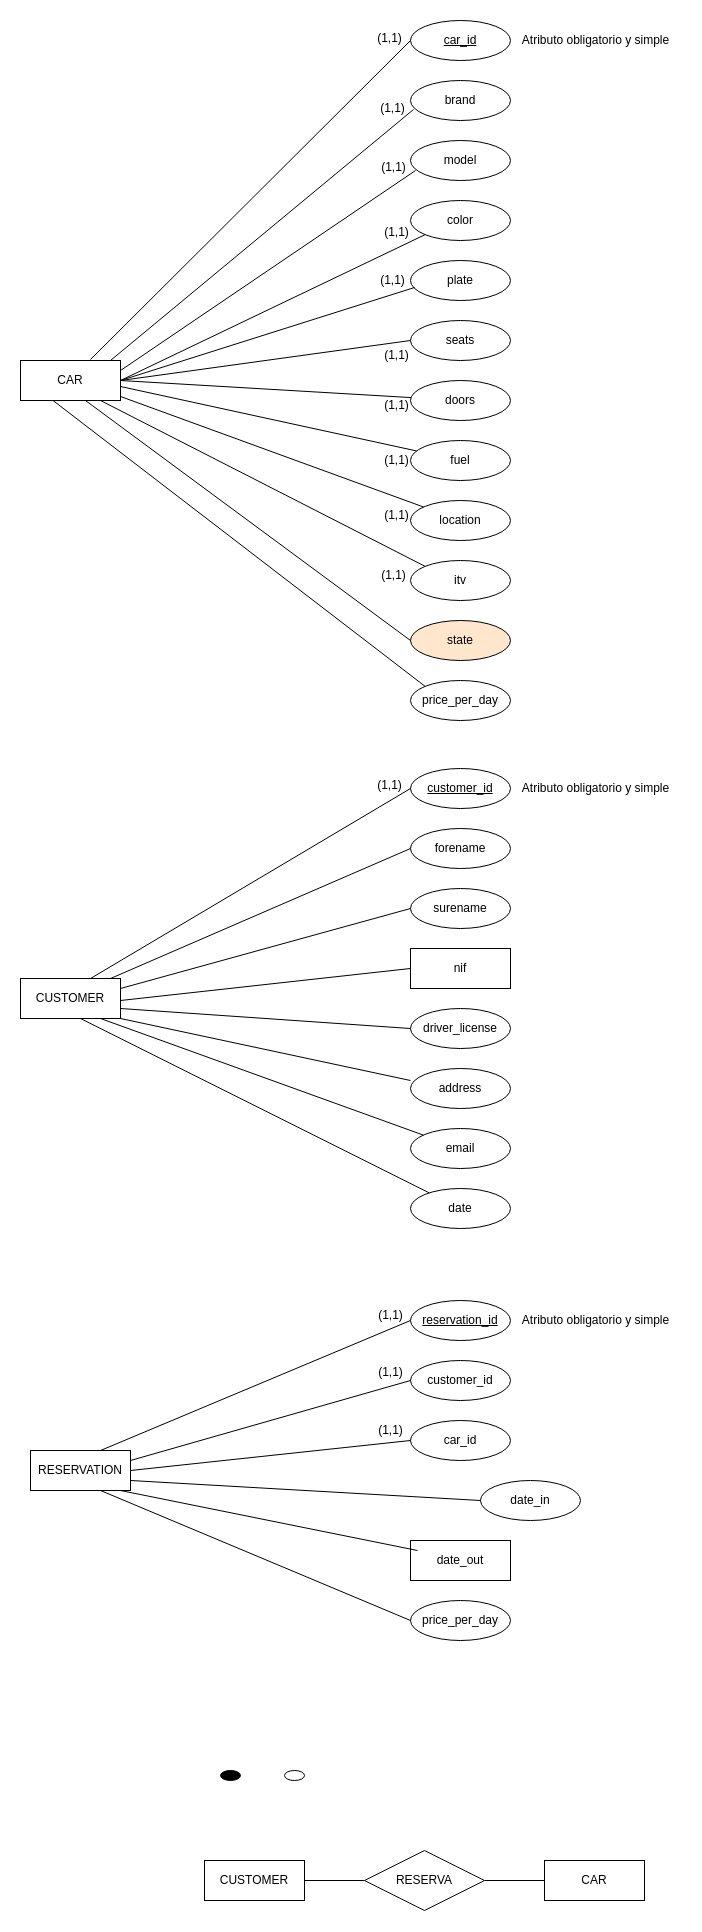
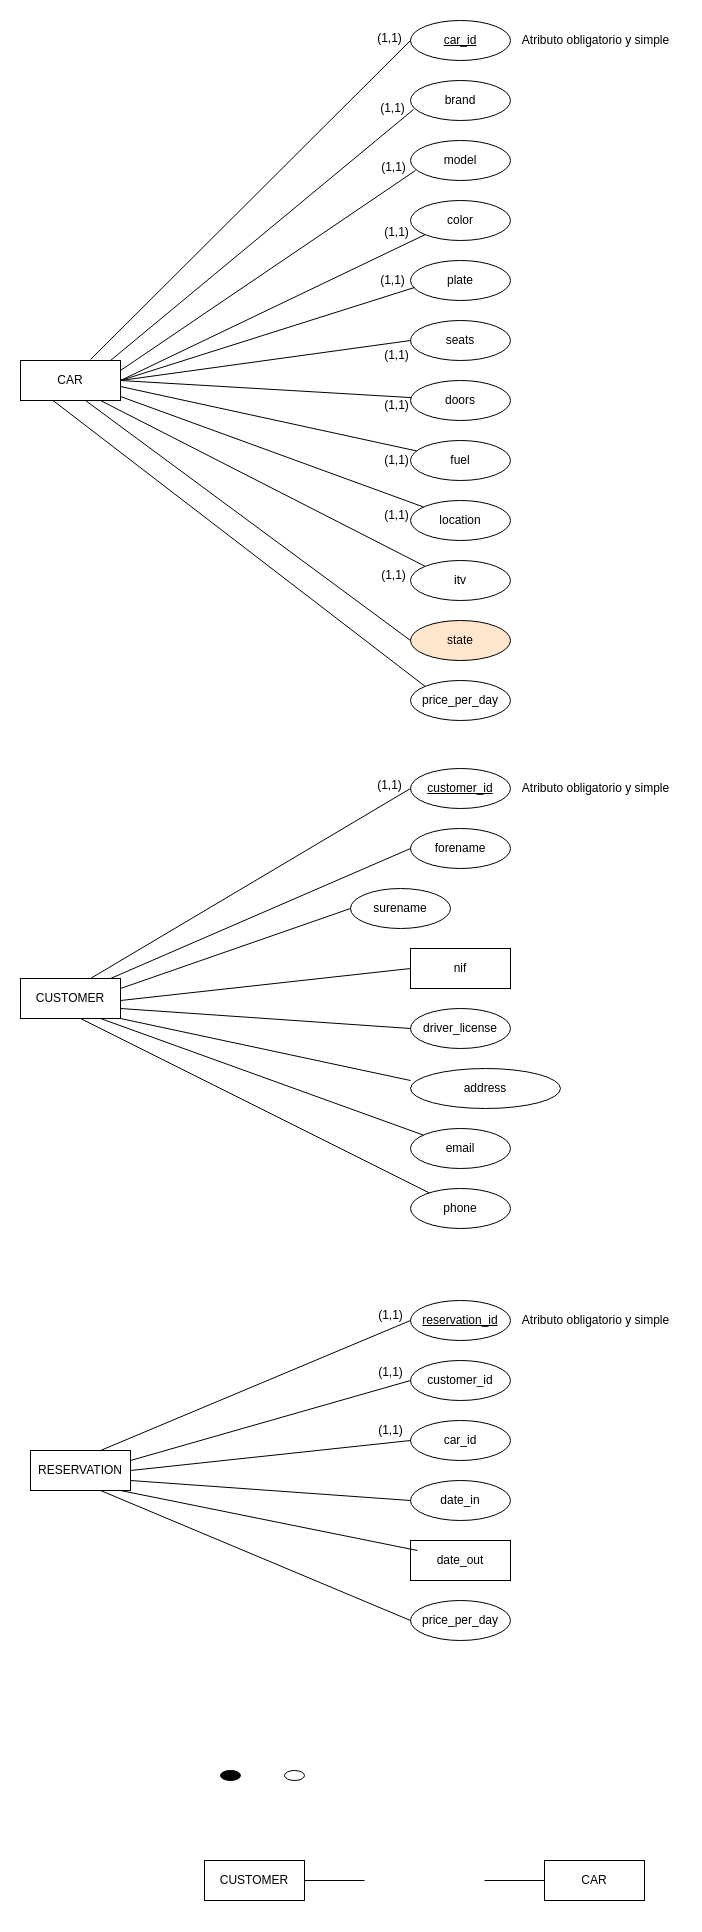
  <mxCell id="0" />
  <mxCell id="1" parent="0" />
  <mxCell id="2" value="CAR" style="whiteSpace=wrap;html=1;align=center;" vertex="1" parent="1"><mxGeometry x="20" y="360" width="100" height="40" as="geometry" /></mxCell>
  <mxCell id="3" value="&lt;u&gt;car_id&lt;/u&gt;" style="ellipse;whiteSpace=wrap;html=1;align=center;" vertex="1" parent="1"><mxGeometry x="410" y="20" width="100" height="40" as="geometry" /></mxCell>
  <mxCell id="4" value="brand" style="ellipse;whiteSpace=wrap;html=1;align=center;" vertex="1" parent="1"><mxGeometry x="410" y="80" width="100" height="40" as="geometry" /></mxCell>
  <mxCell id="5" value="model" style="ellipse;whiteSpace=wrap;html=1;align=center;" vertex="1" parent="1"><mxGeometry x="410" y="140" width="100" height="40" as="geometry" /></mxCell>
  <mxCell id="6" style="edgeStyle=orthogonalEdgeStyle;rounded=0;orthogonalLoop=1;jettySize=auto;html=1;exitX=0.5;exitY=1;exitDx=0;exitDy=0;" edge="1" parent="1" source="5" target="5"><mxGeometry relative="1" as="geometry" /></mxCell>
  <mxCell id="7" value="plate" style="ellipse;whiteSpace=wrap;html=1;align=center;" vertex="1" parent="1"><mxGeometry x="410" y="260" width="100" height="40" as="geometry" /></mxCell>
  <mxCell id="8" value="color" style="ellipse;whiteSpace=wrap;html=1;align=center;" vertex="1" parent="1"><mxGeometry x="410" y="200" width="100" height="40" as="geometry" /></mxCell>
  <mxCell id="9" value="RESERVATION" style="whiteSpace=wrap;html=1;align=center;" vertex="1" parent="1"><mxGeometry x="30" y="1450" width="100" height="40" as="geometry" /></mxCell>
  <mxCell id="10" value="CUSTOMER" style="whiteSpace=wrap;html=1;align=center;" vertex="1" parent="1"><mxGeometry x="20" y="978" width="100" height="40" as="geometry" /></mxCell>
  <mxCell id="11" value="seats" style="ellipse;whiteSpace=wrap;html=1;align=center;" vertex="1" parent="1"><mxGeometry x="410" y="320" width="100" height="40" as="geometry" /></mxCell>
  <mxCell id="12" value="doors" style="ellipse;whiteSpace=wrap;html=1;align=center;" vertex="1" parent="1"><mxGeometry x="410" y="380" width="100" height="40" as="geometry" /></mxCell>
  <mxCell id="13" value="fuel" style="ellipse;whiteSpace=wrap;html=1;align=center;" vertex="1" parent="1"><mxGeometry x="410" y="440" width="100" height="40" as="geometry" /></mxCell>
  <mxCell id="14" value="location" style="ellipse;whiteSpace=wrap;html=1;align=center;" vertex="1" parent="1"><mxGeometry x="410" y="500" width="100" height="40" as="geometry" /></mxCell>
  <mxCell id="15" value="itv" style="ellipse;whiteSpace=wrap;html=1;align=center;" vertex="1" parent="1"><mxGeometry x="410" y="560" width="100" height="40" as="geometry" /></mxCell>
  <mxCell id="16" value="price_per_day" style="ellipse;whiteSpace=wrap;html=1;align=center;" vertex="1" parent="1"><mxGeometry x="410" y="680" width="100" height="40" as="geometry" /></mxCell>
  <mxCell id="17" value="state" style="ellipse;whiteSpace=wrap;html=1;align=center;fillColor=#ffe6cc;" vertex="1" parent="1"><mxGeometry x="410" y="620" width="100" height="40" as="geometry" /></mxCell>
  <mxCell id="18" value="" style="endArrow=none;html=1;rounded=0;entryX=0;entryY=0.5;entryDx=0;entryDy=0;" edge="1" parent="1" target="3"><mxGeometry relative="1" as="geometry"><mxPoint x="90" y="359" as="sourcePoint" /><mxPoint x="250" y="359" as="targetPoint" /></mxGeometry></mxCell>
  <mxCell id="19" value="" style="endArrow=none;html=1;rounded=0;entryX=0.03;entryY=0.725;entryDx=0;entryDy=0;entryPerimeter=0;" edge="1" parent="1" target="4"><mxGeometry relative="1" as="geometry"><mxPoint x="110" y="360" as="sourcePoint" /><mxPoint x="240" y="41" as="targetPoint" /></mxGeometry></mxCell>
  <mxCell id="20" value="" style="endArrow=none;html=1;rounded=0;entryX=0.05;entryY=0.75;entryDx=0;entryDy=0;entryPerimeter=0;" edge="1" parent="1" target="5"><mxGeometry relative="1" as="geometry"><mxPoint x="120" y="370" as="sourcePoint" /><mxPoint x="232" y="121" as="targetPoint" /></mxGeometry></mxCell>
  <mxCell id="21" value="" style="endArrow=none;html=1;rounded=0;entryX=0;entryY=1;entryDx=0;entryDy=0;" edge="1" parent="1" target="8"><mxGeometry relative="1" as="geometry"><mxPoint x="120" y="380" as="sourcePoint" /><mxPoint x="224" y="183" as="targetPoint" /></mxGeometry></mxCell>
  <mxCell id="22" value="" style="endArrow=none;html=1;rounded=0;entryX=0.04;entryY=0.675;entryDx=0;entryDy=0;entryPerimeter=0;" edge="1" parent="1" target="7"><mxGeometry relative="1" as="geometry"><mxPoint x="120" y="380" as="sourcePoint" /><mxPoint x="235" y="234" as="targetPoint" /></mxGeometry></mxCell>
  <mxCell id="23" value="" style="endArrow=none;html=1;rounded=0;entryX=0;entryY=0.5;entryDx=0;entryDy=0;" edge="1" parent="1" target="11"><mxGeometry relative="1" as="geometry"><mxPoint x="120" y="380" as="sourcePoint" /><mxPoint x="224" y="287" as="targetPoint" /></mxGeometry></mxCell>
  <mxCell id="24" value="" style="endArrow=none;html=1;rounded=0;" edge="1" parent="1" target="12"><mxGeometry relative="1" as="geometry"><mxPoint x="120" y="380" as="sourcePoint" /><mxPoint x="220" y="340" as="targetPoint" /></mxGeometry></mxCell>
  <mxCell id="25" value="" style="endArrow=none;html=1;rounded=0;" edge="1" parent="1" target="13"><mxGeometry relative="1" as="geometry"><mxPoint x="120" y="386" as="sourcePoint" /><mxPoint x="223" y="400" as="targetPoint" /></mxGeometry></mxCell>
  <mxCell id="26" value="" style="endArrow=none;html=1;rounded=0;" edge="1" parent="1" target="14"><mxGeometry relative="1" as="geometry"><mxPoint x="120" y="396" as="sourcePoint" /><mxPoint x="239" y="454" as="targetPoint" /></mxGeometry></mxCell>
  <mxCell id="27" value="" style="endArrow=none;html=1;rounded=0;entryX=0;entryY=0;entryDx=0;entryDy=0;" edge="1" parent="1" target="15"><mxGeometry relative="1" as="geometry"><mxPoint x="100" y="400" as="sourcePoint" /><mxPoint x="228" y="506" as="targetPoint" /></mxGeometry></mxCell>
  <mxCell id="28" value="" style="endArrow=none;html=1;rounded=0;entryX=0;entryY=0.5;entryDx=0;entryDy=0;" edge="1" parent="1" target="17"><mxGeometry relative="1" as="geometry"><mxPoint x="85" y="400" as="sourcePoint" /><mxPoint x="220" y="566" as="targetPoint" /></mxGeometry></mxCell>
  <mxCell id="29" value="" style="endArrow=none;html=1;rounded=0;entryX=0;entryY=0;entryDx=0;entryDy=0;" edge="1" parent="1" target="16"><mxGeometry relative="1" as="geometry"><mxPoint x="52.5" y="400" as="sourcePoint" /><mxPoint x="187.5" y="640" as="targetPoint" /></mxGeometry></mxCell>
  <mxCell id="30" value="&lt;u&gt;customer_id&lt;/u&gt;" style="ellipse;whiteSpace=wrap;html=1;align=center;" vertex="1" parent="1"><mxGeometry x="410" y="768" width="100" height="40" as="geometry" /></mxCell>
  <mxCell id="31" value="forename" style="ellipse;whiteSpace=wrap;html=1;align=center;" vertex="1" parent="1"><mxGeometry x="410" y="828" width="100" height="40" as="geometry" /></mxCell>
- <mxCell id="32" value="surename" style="ellipse;whiteSpace=wrap;html=1;align=center;" vertex="1" parent="1"><mxGeometry x="410" y="888" width="100" height="40" as="geometry" /></mxCell>
+ <mxCell id="32" value="surename" style="ellipse;whiteSpace=wrap;html=1;align=center;" vertex="1" parent="1"><mxGeometry x="350" y="888" width="100" height="40" as="geometry" /></mxCell>
  <mxCell id="33" value="nif" style="whiteSpace=wrap;html=1;align=center;rounded=0;" vertex="1" parent="1"><mxGeometry x="410" y="948" width="100" height="40" as="geometry" /></mxCell>
  <mxCell id="34" value="driver_license" style="ellipse;whiteSpace=wrap;html=1;align=center;" vertex="1" parent="1"><mxGeometry x="410" y="1008" width="100" height="40" as="geometry" /></mxCell>
- <mxCell id="35" value="address" style="ellipse;whiteSpace=wrap;html=1;align=center;" vertex="1" parent="1"><mxGeometry x="410" y="1068" width="100" height="40" as="geometry" /></mxCell>
- <mxCell id="36" value="date" style="ellipse;whiteSpace=wrap;html=1;align=center;" vertex="1" parent="1"><mxGeometry x="410" y="1188" width="100" height="40" as="geometry" /></mxCell>
+ <mxCell id="35" value="address" style="ellipse;whiteSpace=wrap;html=1;align=center;" vertex="1" parent="1"><mxGeometry x="410" y="1068" width="150" height="40" as="geometry" /></mxCell>
+ <mxCell id="36" value="phone" style="ellipse;whiteSpace=wrap;html=1;align=center;" vertex="1" parent="1"><mxGeometry x="410" y="1188" width="100" height="40" as="geometry" /></mxCell>
  <mxCell id="37" value="email" style="ellipse;whiteSpace=wrap;html=1;align=center;" vertex="1" parent="1"><mxGeometry x="410" y="1128" width="100" height="40" as="geometry" /></mxCell>
  <mxCell id="38" value="&lt;u&gt;reservation_id&lt;/u&gt;" style="ellipse;whiteSpace=wrap;html=1;align=center;" vertex="1" parent="1"><mxGeometry x="410" y="1300" width="100" height="40" as="geometry" /></mxCell>
  <mxCell id="39" value="customer_id" style="ellipse;whiteSpace=wrap;html=1;align=center;" vertex="1" parent="1"><mxGeometry x="410" y="1360" width="100" height="40" as="geometry" /></mxCell>
  <mxCell id="40" value="car_id" style="ellipse;whiteSpace=wrap;html=1;align=center;" vertex="1" parent="1"><mxGeometry x="410" y="1420" width="100" height="40" as="geometry" /></mxCell>
- <mxCell id="41" value="date_in" style="ellipse;whiteSpace=wrap;html=1;align=center;" vertex="1" parent="1"><mxGeometry x="480" y="1480" width="100" height="40" as="geometry" /></mxCell>
+ <mxCell id="41" value="date_in" style="ellipse;whiteSpace=wrap;html=1;align=center;" vertex="1" parent="1"><mxGeometry x="410" y="1480" width="100" height="40" as="geometry" /></mxCell>
  <mxCell id="42" value="date_out" style="whiteSpace=wrap;html=1;align=center;rounded=0;" vertex="1" parent="1"><mxGeometry x="410" y="1540" width="100" height="40" as="geometry" /></mxCell>
  <mxCell id="43" value="price_per_day" style="ellipse;whiteSpace=wrap;html=1;align=center;" vertex="1" parent="1"><mxGeometry x="410" y="1600" width="100" height="40" as="geometry" /></mxCell>
  <mxCell id="44" value="" style="endArrow=none;html=1;rounded=0;entryX=0;entryY=0.5;entryDx=0;entryDy=0;" edge="1" parent="1" target="30"><mxGeometry relative="1" as="geometry"><mxPoint x="90" y="978" as="sourcePoint" /><mxPoint x="250" y="978" as="targetPoint" /></mxGeometry></mxCell>
  <mxCell id="45" value="" style="endArrow=none;html=1;rounded=0;entryX=0;entryY=0.5;entryDx=0;entryDy=0;" edge="1" parent="1" target="31"><mxGeometry relative="1" as="geometry"><mxPoint x="110" y="978" as="sourcePoint" /><mxPoint x="430" y="788" as="targetPoint" /></mxGeometry></mxCell>
  <mxCell id="46" value="" style="endArrow=none;html=1;rounded=0;entryX=0;entryY=0.5;entryDx=0;entryDy=0;" edge="1" parent="1" target="32"><mxGeometry relative="1" as="geometry"><mxPoint x="120" y="988" as="sourcePoint" /><mxPoint x="420" y="858" as="targetPoint" /></mxGeometry></mxCell>
  <mxCell id="47" value="" style="endArrow=none;html=1;rounded=0;entryX=0;entryY=0.5;entryDx=0;entryDy=0;" edge="1" parent="1" target="33"><mxGeometry relative="1" as="geometry"><mxPoint x="120" y="1000" as="sourcePoint" /><mxPoint x="410" y="920" as="targetPoint" /></mxGeometry></mxCell>
  <mxCell id="48" value="" style="endArrow=none;html=1;rounded=0;entryX=0;entryY=0.5;entryDx=0;entryDy=0;exitX=1;exitY=0.75;exitDx=0;exitDy=0;" edge="1" parent="1" source="10" target="34"><mxGeometry relative="1" as="geometry"><mxPoint x="120" y="1014" as="sourcePoint" /><mxPoint x="410" y="982" as="targetPoint" /></mxGeometry></mxCell>
  <mxCell id="49" value="" style="endArrow=none;html=1;rounded=0;entryX=0;entryY=0.3;entryDx=0;entryDy=0;exitX=1;exitY=0.75;exitDx=0;exitDy=0;entryPerimeter=0;" edge="1" parent="1" target="35"><mxGeometry relative="1" as="geometry"><mxPoint x="120" y="1018" as="sourcePoint" /><mxPoint x="410" y="1038" as="targetPoint" /></mxGeometry></mxCell>
  <mxCell id="50" value="" style="endArrow=none;html=1;rounded=0;exitX=1;exitY=0.75;exitDx=0;exitDy=0;" edge="1" parent="1" target="37"><mxGeometry relative="1" as="geometry"><mxPoint x="100" y="1018" as="sourcePoint" /><mxPoint x="390" y="1080" as="targetPoint" /></mxGeometry></mxCell>
  <mxCell id="51" value="" style="endArrow=none;html=1;rounded=0;exitX=1;exitY=0.75;exitDx=0;exitDy=0;" edge="1" parent="1" target="36"><mxGeometry relative="1" as="geometry"><mxPoint x="80" y="1018" as="sourcePoint" /><mxPoint x="403" y="1135" as="targetPoint" /></mxGeometry></mxCell>
  <mxCell id="52" value="" style="endArrow=none;html=1;rounded=0;entryX=0;entryY=0.5;entryDx=0;entryDy=0;" edge="1" parent="1" target="38"><mxGeometry relative="1" as="geometry"><mxPoint x="100" y="1450" as="sourcePoint" /><mxPoint x="260" y="1450" as="targetPoint" /></mxGeometry></mxCell>
  <mxCell id="53" value="" style="endArrow=none;html=1;rounded=0;entryX=0;entryY=0.5;entryDx=0;entryDy=0;" edge="1" parent="1" target="39"><mxGeometry relative="1" as="geometry"><mxPoint x="130" y="1460" as="sourcePoint" /><mxPoint x="440" y="1330" as="targetPoint" /></mxGeometry></mxCell>
  <mxCell id="54" value="" style="endArrow=none;html=1;rounded=0;entryX=0;entryY=0.5;entryDx=0;entryDy=0;" edge="1" parent="1" target="40"><mxGeometry relative="1" as="geometry"><mxPoint x="130" y="1470" as="sourcePoint" /><mxPoint x="410" y="1390" as="targetPoint" /></mxGeometry></mxCell>
  <mxCell id="55" value="" style="endArrow=none;html=1;rounded=0;entryX=0;entryY=0.5;entryDx=0;entryDy=0;" edge="1" parent="1" target="41"><mxGeometry relative="1" as="geometry"><mxPoint x="130" y="1480" as="sourcePoint" /><mxPoint x="410" y="1450" as="targetPoint" /></mxGeometry></mxCell>
  <mxCell id="56" value="" style="endArrow=none;html=1;rounded=0;entryX=0.07;entryY=0.25;entryDx=0;entryDy=0;entryPerimeter=0;" edge="1" parent="1" target="42"><mxGeometry relative="1" as="geometry"><mxPoint x="120" y="1490" as="sourcePoint" /><mxPoint x="400" y="1510" as="targetPoint" /></mxGeometry></mxCell>
  <mxCell id="57" value="" style="endArrow=none;html=1;rounded=0;entryX=0;entryY=0.5;entryDx=0;entryDy=0;" edge="1" parent="1" target="43"><mxGeometry relative="1" as="geometry"><mxPoint x="100" y="1490" as="sourcePoint" /><mxPoint x="397" y="1550" as="targetPoint" /></mxGeometry></mxCell>
  <mxCell id="58" value="&lt;div&gt;(1,1)&lt;/div&gt;" style="text;html=1;align=center;verticalAlign=middle;resizable=0;points=[];autosize=1;strokeColor=none;fillColor=none;" vertex="1" parent="1"><mxGeometry x="364" y="23" width="50" height="30" as="geometry" /></mxCell>
  <mxCell id="59" value="&lt;div&gt;(1,1)&lt;/div&gt;" style="text;html=1;align=center;verticalAlign=middle;resizable=0;points=[];autosize=1;strokeColor=none;fillColor=none;" vertex="1" parent="1"><mxGeometry x="364" y="770" width="50" height="30" as="geometry" /></mxCell>
  <mxCell id="60" value="&lt;div&gt;(1,1)&lt;/div&gt;" style="text;html=1;align=center;verticalAlign=middle;resizable=0;points=[];autosize=1;strokeColor=none;fillColor=none;" vertex="1" parent="1"><mxGeometry x="365" y="1300" width="50" height="30" as="geometry" /></mxCell>
  <mxCell id="61" value="&lt;div&gt;(1,1)&lt;/div&gt;" style="text;html=1;align=center;verticalAlign=middle;resizable=0;points=[];autosize=1;strokeColor=none;fillColor=none;" vertex="1" parent="1"><mxGeometry x="365" y="1357" width="50" height="30" as="geometry" /></mxCell>
  <mxCell id="62" value="&lt;div&gt;(1,1)&lt;/div&gt;" style="text;html=1;align=center;verticalAlign=middle;resizable=0;points=[];autosize=1;strokeColor=none;fillColor=none;" vertex="1" parent="1"><mxGeometry x="365" y="1415" width="50" height="30" as="geometry" /></mxCell>
  <mxCell id="63" value="CUSTOMER" style="whiteSpace=wrap;html=1;align=center;" vertex="1" parent="1"><mxGeometry x="204" y="1860" width="100" height="40" as="geometry" /></mxCell>
  <mxCell id="64" value="" style="line;strokeWidth=1;rotatable=0;dashed=0;labelPosition=right;align=left;verticalAlign=middle;spacingTop=0;spacingLeft=6;points=[];portConstraint=eastwest;" vertex="1" parent="1"><mxGeometry x="304" y="1875" width="60" height="10" as="geometry" /></mxCell>
- <mxCell id="65" value="RESERVA" style="shape=rhombus;perimeter=rhombusPerimeter;whiteSpace=wrap;html=1;align=center;" vertex="1" parent="1"><mxGeometry x="364" y="1850" width="120" height="60" as="geometry" /></mxCell>
  <mxCell id="66" value="CAR" style="whiteSpace=wrap;html=1;align=center;" vertex="1" parent="1"><mxGeometry x="544" y="1860" width="100" height="40" as="geometry" /></mxCell>
  <mxCell id="67" value="" style="line;strokeWidth=1;rotatable=0;dashed=0;labelPosition=right;align=left;verticalAlign=middle;spacingTop=0;spacingLeft=6;points=[];portConstraint=eastwest;" vertex="1" parent="1"><mxGeometry x="484" y="1875" width="60" height="10" as="geometry" /></mxCell>
  <mxCell id="68" value="Atributo obligatorio y simple" style="text;html=1;align=center;verticalAlign=middle;resizable=0;points=[];autosize=1;strokeColor=none;fillColor=none;" vertex="1" parent="1"><mxGeometry x="510" y="25" width="170" height="30" as="geometry" /></mxCell>
  <mxCell id="69" value="Atributo obligatorio y simple" style="text;html=1;align=center;verticalAlign=middle;resizable=0;points=[];autosize=1;strokeColor=none;fillColor=none;" vertex="1" parent="1"><mxGeometry x="510" y="773" width="170" height="30" as="geometry" /></mxCell>
  <mxCell id="70" value="Atributo obligatorio y simple" style="text;html=1;align=center;verticalAlign=middle;resizable=0;points=[];autosize=1;strokeColor=none;fillColor=none;" vertex="1" parent="1"><mxGeometry x="510" y="1305" width="170" height="30" as="geometry" /></mxCell>
  <mxCell id="71" value="&lt;div&gt;(1,1)&lt;/div&gt;" style="text;html=1;align=center;verticalAlign=middle;resizable=0;points=[];autosize=1;strokeColor=none;fillColor=none;" vertex="1" parent="1"><mxGeometry x="367" y="93" width="50" height="30" as="geometry" /></mxCell>
  <mxCell id="72" value="&lt;div&gt;(1,1)&lt;/div&gt;" style="text;html=1;align=center;verticalAlign=middle;resizable=0;points=[];autosize=1;strokeColor=none;fillColor=none;" vertex="1" parent="1"><mxGeometry x="368" y="152" width="50" height="30" as="geometry" /></mxCell>
  <mxCell id="73" value="&lt;div&gt;(1,1)&lt;/div&gt;" style="text;html=1;align=center;verticalAlign=middle;resizable=0;points=[];autosize=1;strokeColor=none;fillColor=none;" vertex="1" parent="1"><mxGeometry x="371" y="217" width="50" height="30" as="geometry" /></mxCell>
  <mxCell id="74" value="&lt;div&gt;(1,1)&lt;/div&gt;" style="text;html=1;align=center;verticalAlign=middle;resizable=0;points=[];autosize=1;strokeColor=none;fillColor=none;" vertex="1" parent="1"><mxGeometry x="367" y="265" width="50" height="30" as="geometry" /></mxCell>
  <mxCell id="75" value="&lt;div&gt;(1,1)&lt;/div&gt;" style="text;html=1;align=center;verticalAlign=middle;resizable=0;points=[];autosize=1;strokeColor=none;fillColor=none;" vertex="1" parent="1"><mxGeometry x="371" y="340" width="50" height="30" as="geometry" /></mxCell>
  <mxCell id="76" value="&lt;div&gt;(1,1)&lt;/div&gt;" style="text;html=1;align=center;verticalAlign=middle;resizable=0;points=[];autosize=1;strokeColor=none;fillColor=none;" vertex="1" parent="1"><mxGeometry x="371" y="390" width="50" height="30" as="geometry" /></mxCell>
  <mxCell id="77" value="&lt;div&gt;(1,1)&lt;/div&gt;" style="text;html=1;align=center;verticalAlign=middle;resizable=0;points=[];autosize=1;strokeColor=none;fillColor=none;" vertex="1" parent="1"><mxGeometry x="371" y="445" width="50" height="30" as="geometry" /></mxCell>
  <mxCell id="78" value="&lt;div&gt;(1,1)&lt;/div&gt;" style="text;html=1;align=center;verticalAlign=middle;resizable=0;points=[];autosize=1;strokeColor=none;fillColor=none;" vertex="1" parent="1"><mxGeometry x="371" y="500" width="50" height="30" as="geometry" /></mxCell>
  <mxCell id="79" value="&lt;div&gt;(1,1)&lt;/div&gt;" style="text;html=1;align=center;verticalAlign=middle;resizable=0;points=[];autosize=1;strokeColor=none;fillColor=none;" vertex="1" parent="1"><mxGeometry x="368" y="560" width="50" height="30" as="geometry" /></mxCell>
  <mxCell id="80" value="" style="ellipse;whiteSpace=wrap;html=1;fillColor=#000000;" vertex="1" parent="1"><mxGeometry x="220" y="1770" width="20" height="10" as="geometry" /></mxCell>
  <mxCell id="81" value="" style="ellipse;whiteSpace=wrap;html=1;fillColor=#FFFFFF;" vertex="1" parent="1"><mxGeometry x="284" y="1770" width="20" height="10" as="geometry" /></mxCell>
